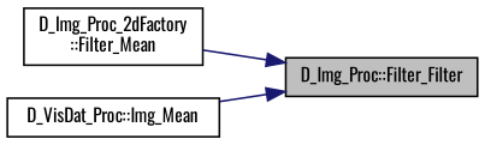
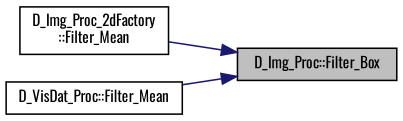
  digraph {
    fontname=Oswald
    rankdir=RL
    node [color=black fillcolor=white fontname=Oswald fontsize=10 shape=record style=filled]
    edge [color=midnightblue dir=back fontname=Oswald fontsize=10 labelfontname=Helvetica labelfontsize=10 style=solid]
-   n1 [fillcolor=grey75 fontcolor=black height=0.2 label="D_Img_Proc::Filter_Filter" width=0.4]
+   n1 [fillcolor=grey75 fontcolor=black height=0.2 label="D_Img_Proc::Filter_Box" width=0.4]
    n2 [height=0.2 label="D_Img_Proc_2dFactory\l::Filter_Mean" width=0.4]
-   n3 [height=0.2 label="D_VisDat_Proc::Img_Mean" width=0.4]
+   n3 [height=0.2 label="D_VisDat_Proc::Filter_Mean" width=0.4]
    n1 -> n2
    n1 -> n3
  }
